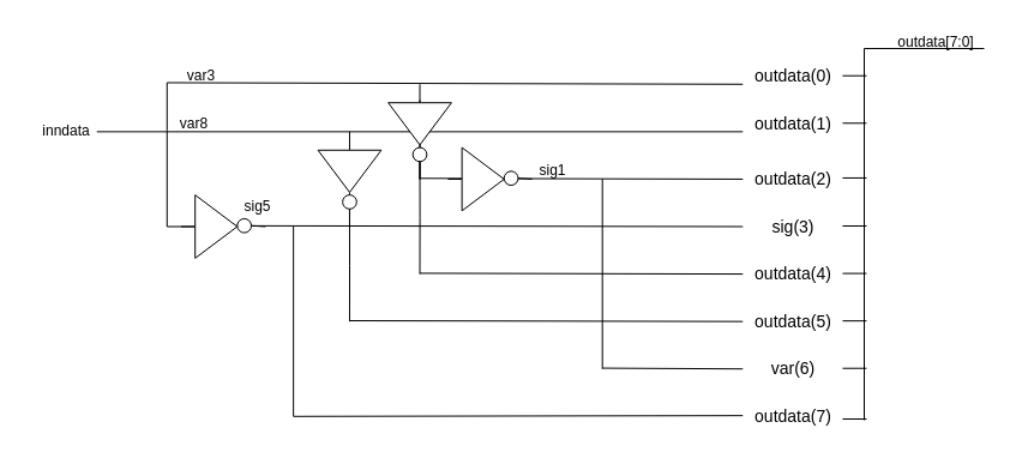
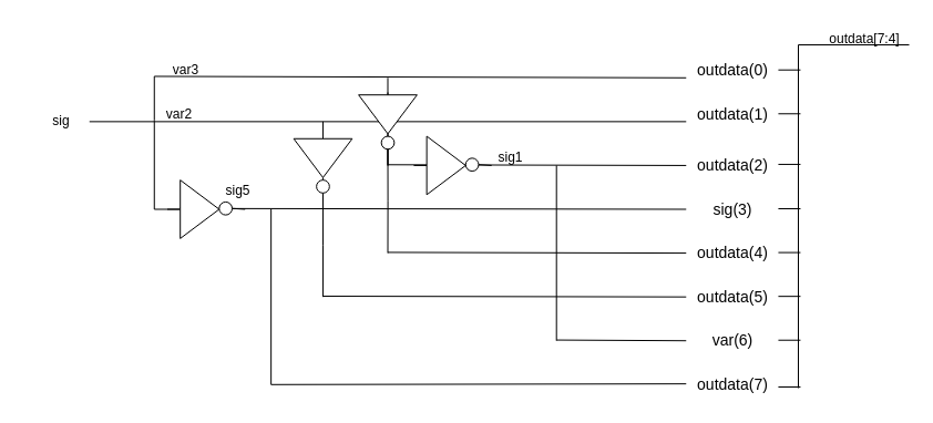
  <mxCell id="0" />
  <mxCell id="1" parent="0" />
- <mxCell id="2" value="inndata" style="text;html=1;strokeColor=none;fillColor=none;align=center;verticalAlign=middle;whiteSpace=wrap;rounded=0;" parent="1" vertex="1"><mxGeometry x="20" y="89.57" width="70.244" height="39.574" as="geometry" /></mxCell>
+ <mxCell id="2" value="sig" style="text;html=1;strokeColor=none;fillColor=none;align=center;verticalAlign=middle;whiteSpace=wrap;rounded=0;" parent="1" vertex="1"><mxGeometry x="20" y="89.57" width="70.244" height="39.574" as="geometry" /></mxCell>
  <mxCell id="3" value="" style="endArrow=none;html=1;rounded=0;" parent="1" edge="1"><mxGeometry width="50" height="50" relative="1" as="geometry"><mxPoint x="138.78" y="188.511" as="sourcePoint" /><mxPoint x="138.78" y="68.468" as="targetPoint" /><Array as="points"><mxPoint x="138.78" y="108.043" /></Array></mxGeometry></mxCell>
  <mxCell id="4" value="" style="endArrow=none;html=1;rounded=0;" parent="1" edge="1"><mxGeometry width="50" height="50" relative="1" as="geometry"><mxPoint x="138.78" y="68.468" as="sourcePoint" /><mxPoint x="618.78" y="69.787" as="targetPoint" /></mxGeometry></mxCell>
  <mxCell id="5" value="" style="endArrow=none;html=1;rounded=0;" parent="1" edge="1"><mxGeometry width="50" height="50" relative="1" as="geometry"><mxPoint x="138.78" y="188.511" as="sourcePoint" /><mxPoint x="162.195" y="188.511" as="targetPoint" /></mxGeometry></mxCell>
  <mxCell id="6" value="" style="endArrow=none;html=1;rounded=0;" parent="1" edge="1"><mxGeometry width="50" height="50" relative="1" as="geometry"><mxPoint x="162.195" y="187.191" as="sourcePoint" /><mxPoint x="197.317" y="187.851" as="targetPoint" /></mxGeometry></mxCell>
  <mxCell id="7" value="" style="endArrow=none;html=1;rounded=0;" parent="1" edge="1"><mxGeometry width="50" height="50" relative="1" as="geometry"><mxPoint x="197.317" y="187.851" as="sourcePoint" /><mxPoint x="618.78" y="188.511" as="targetPoint" /></mxGeometry></mxCell>
  <mxCell id="8" value="" style="endArrow=none;html=1;rounded=0;" parent="1" edge="1"><mxGeometry width="50" height="50" relative="1" as="geometry"><mxPoint x="80.244" y="109.362" as="sourcePoint" /><mxPoint x="138.78" y="109.362" as="targetPoint" /></mxGeometry></mxCell>
- <mxCell id="9" value="var8" style="text;html=1;strokeColor=none;fillColor=none;align=center;verticalAlign=middle;whiteSpace=wrap;rounded=0;" parent="1" vertex="1"><mxGeometry x="150.488" y="96.17" width="23.415" height="13.191" as="geometry" /></mxCell>
+ <mxCell id="9" value="var2" style="text;html=1;strokeColor=none;fillColor=none;align=center;verticalAlign=middle;whiteSpace=wrap;rounded=0;" parent="1" vertex="1"><mxGeometry x="150.488" y="96.17" width="23.415" height="13.191" as="geometry" /></mxCell>
  <mxCell id="10" value="&lt;font style=&quot;font-size: 14px;&quot;&gt;outdata(7)&lt;/font&gt;" style="text;html=1;strokeColor=none;fillColor=none;align=center;verticalAlign=middle;whiteSpace=wrap;rounded=0;" parent="1" vertex="1"><mxGeometry x="625.852" y="333.617" width="70.244" height="26.383" as="geometry" /></mxCell>
  <mxCell id="11" value="&lt;font style=&quot;font-size: 14px;&quot;&gt;var(6)&lt;/font&gt;" style="text;html=1;strokeColor=none;fillColor=none;align=center;verticalAlign=middle;whiteSpace=wrap;rounded=0;" parent="1" vertex="1"><mxGeometry x="625.852" y="294.043" width="70.244" height="26.383" as="geometry" /></mxCell>
  <mxCell id="12" value="&lt;font style=&quot;font-size: 14px;&quot;&gt;outdata(5)&lt;/font&gt;" style="text;html=1;strokeColor=none;fillColor=none;align=center;verticalAlign=middle;whiteSpace=wrap;rounded=0;" parent="1" vertex="1"><mxGeometry x="619.999" y="254.468" width="81.951" height="26.383" as="geometry" /></mxCell>
  <mxCell id="13" value="&lt;font style=&quot;font-size: 14px;&quot;&gt;outdata(4)&lt;/font&gt;" style="text;html=1;strokeColor=none;fillColor=none;align=center;verticalAlign=middle;whiteSpace=wrap;rounded=0;" parent="1" vertex="1"><mxGeometry x="625.852" y="214.894" width="70.244" height="26.383" as="geometry" /></mxCell>
  <mxCell id="14" value="&lt;font style=&quot;font-size: 14px;&quot;&gt;sig(3)&lt;/font&gt;" style="text;html=1;strokeColor=none;fillColor=none;align=center;verticalAlign=middle;whiteSpace=wrap;rounded=0;" parent="1" vertex="1"><mxGeometry x="625.852" y="175.319" width="70.244" height="26.383" as="geometry" /></mxCell>
  <mxCell id="15" value="&lt;font style=&quot;font-size: 14px;&quot;&gt;outdata(2)&lt;/font&gt;" style="text;html=1;strokeColor=none;fillColor=none;align=center;verticalAlign=middle;whiteSpace=wrap;rounded=0;" parent="1" vertex="1"><mxGeometry x="625.852" y="135.745" width="70.244" height="26.383" as="geometry" /></mxCell>
  <mxCell id="16" value="&lt;font style=&quot;font-size: 14px;&quot;&gt;outdata(1)&lt;/font&gt;" style="text;html=1;strokeColor=none;fillColor=none;align=center;verticalAlign=middle;whiteSpace=wrap;rounded=0;" parent="1" vertex="1"><mxGeometry x="619.999" y="89.574" width="81.951" height="26.383" as="geometry" /></mxCell>
  <mxCell id="17" value="&lt;font style=&quot;font-size: 14px;&quot;&gt;outdata(0)&lt;/font&gt;" style="text;html=1;strokeColor=none;fillColor=none;align=center;verticalAlign=middle;whiteSpace=wrap;rounded=0;" parent="1" vertex="1"><mxGeometry x="625.852" y="50" width="70.244" height="26.383" as="geometry" /></mxCell>
  <mxCell id="18" value="" style="endArrow=none;html=1;rounded=0;" edge="1" parent="1"><mxGeometry width="50" height="50" relative="1" as="geometry"><mxPoint x="138.78" y="109.362" as="sourcePoint" /><mxPoint x="618.78" y="109.362" as="targetPoint" /></mxGeometry></mxCell>
  <mxCell id="19" value="var3" style="text;html=1;strokeColor=none;fillColor=none;align=center;verticalAlign=middle;whiteSpace=wrap;rounded=0;" vertex="1" parent="1"><mxGeometry x="150.488" y="56.596" width="35.122" height="13.191" as="geometry" /></mxCell>
  <mxCell id="20" value="" style="group" vertex="1" connectable="0" parent="1"><mxGeometry x="150.488" y="162.128" width="81.951" height="52.766" as="geometry" /></mxCell>
  <mxCell id="21" value="" style="endArrow=none;html=1;rounded=0;" edge="1" parent="20" source="25"><mxGeometry width="50" height="50" relative="1" as="geometry"><mxPoint x="11.707" y="26.383" as="sourcePoint" /><mxPoint x="70.244" y="26.383" as="targetPoint" /></mxGeometry></mxCell>
  <mxCell id="22" value="" style="endArrow=none;html=1;rounded=0;" edge="1" parent="20" target="23"><mxGeometry width="50" height="50" relative="1" as="geometry"><mxPoint y="26.383" as="sourcePoint" /><mxPoint x="70.244" y="26.383" as="targetPoint" /></mxGeometry></mxCell>
  <mxCell id="23" value="" style="triangle;whiteSpace=wrap;html=1;" vertex="1" parent="20"><mxGeometry x="11.707" width="35.122" height="52.766" as="geometry" /></mxCell>
  <mxCell id="24" value="" style="endArrow=none;html=1;rounded=0;" edge="1" parent="20" source="23" target="25"><mxGeometry width="50" height="50" relative="1" as="geometry"><mxPoint x="58.537" y="26.383" as="sourcePoint" /><mxPoint x="70.244" y="26.383" as="targetPoint" /></mxGeometry></mxCell>
  <mxCell id="25" value="" style="ellipse;whiteSpace=wrap;html=1;aspect=fixed;" vertex="1" parent="20"><mxGeometry x="46.829" y="19.787" width="11.707" height="11.707" as="geometry" /></mxCell>
  <mxCell id="26" value="&lt;div&gt;sig5&lt;/div&gt;" style="text;html=1;strokeColor=none;fillColor=none;align=center;verticalAlign=middle;whiteSpace=wrap;rounded=0;" parent="20" vertex="1"><mxGeometry x="46.829" width="35.122" height="19.787" as="geometry" /></mxCell>
  <mxCell id="27" value="" style="endArrow=none;html=1;rounded=0;" edge="1" parent="1"><mxGeometry width="50" height="50" relative="1" as="geometry"><mxPoint x="349.512" y="148.936" as="sourcePoint" /><mxPoint x="349.512" y="82.979" as="targetPoint" /></mxGeometry></mxCell>
  <mxCell id="28" value="" style="group;rotation=90;" vertex="1" connectable="0" parent="1"><mxGeometry x="314.39" y="82.979" width="70.244" height="52.766" as="geometry" /></mxCell>
  <mxCell id="29" value="" style="endArrow=none;html=1;rounded=0;" edge="1" parent="28" source="34"><mxGeometry width="50" height="50" relative="1" as="geometry"><mxPoint x="35.122" as="sourcePoint" /><mxPoint x="35.122" y="65.957" as="targetPoint" /></mxGeometry></mxCell>
  <mxCell id="30" value="" style="endArrow=none;html=1;rounded=0;" edge="1" parent="28" target="31"><mxGeometry width="50" height="50" relative="1" as="geometry"><mxPoint x="35.122" y="-13.191" as="sourcePoint" /><mxPoint x="35.122" y="65.957" as="targetPoint" /></mxGeometry></mxCell>
  <mxCell id="31" value="" style="triangle;whiteSpace=wrap;html=1;rotation=90;" vertex="1" parent="28"><mxGeometry x="17.561" y="-6.596" width="35.122" height="52.766" as="geometry" /></mxCell>
  <mxCell id="32" value="" style="endArrow=none;html=1;rounded=0;" edge="1" parent="28" source="31" target="34"><mxGeometry width="50" height="50" relative="1" as="geometry"><mxPoint x="35.122" y="52.766" as="sourcePoint" /><mxPoint x="35.122" y="65.957" as="targetPoint" /></mxGeometry></mxCell>
  <mxCell id="33" style="edgeStyle=orthogonalEdgeStyle;rounded=0;orthogonalLoop=1;jettySize=auto;html=1;endArrow=none;endFill=0;" edge="1" parent="28" source="34"><mxGeometry relative="1" as="geometry"><mxPoint x="35.122" y="145.106" as="targetPoint" /></mxGeometry></mxCell>
  <mxCell id="34" value="" style="ellipse;whiteSpace=wrap;html=1;aspect=fixed;rotation=90;" vertex="1" parent="28"><mxGeometry x="29.268" y="39.574" width="11.707" height="11.707" as="geometry" /></mxCell>
  <mxCell id="35" value="" style="endArrow=none;html=1;rounded=0;" edge="1" parent="1"><mxGeometry width="50" height="50" relative="1" as="geometry"><mxPoint x="244.146" y="346.809" as="sourcePoint" /><mxPoint x="618.78" y="346.149" as="targetPoint" /></mxGeometry></mxCell>
  <mxCell id="36" value="" style="endArrow=none;html=1;rounded=0;" edge="1" parent="1"><mxGeometry width="50" height="50" relative="1" as="geometry"><mxPoint x="349.512" y="148.277" as="sourcePoint" /><mxPoint x="618.78" y="148.936" as="targetPoint" /></mxGeometry></mxCell>
  <mxCell id="37" value="sig1" style="text;html=1;strokeColor=none;fillColor=none;align=center;verticalAlign=middle;whiteSpace=wrap;rounded=0;" vertex="1" parent="1"><mxGeometry x="443.171" y="135.745" width="35.122" height="13.191" as="geometry" /></mxCell>
  <mxCell id="38" value="" style="group" vertex="1" connectable="0" parent="1"><mxGeometry x="372.927" y="122.553" width="70.244" height="52.766" as="geometry" /></mxCell>
  <mxCell id="39" value="" style="endArrow=none;html=1;rounded=0;" edge="1" parent="38" source="43"><mxGeometry width="50" height="50" relative="1" as="geometry"><mxPoint x="11.707" y="26.383" as="sourcePoint" /><mxPoint x="70.244" y="26.383" as="targetPoint" /></mxGeometry></mxCell>
  <mxCell id="40" value="" style="endArrow=none;html=1;rounded=0;" edge="1" parent="38" target="41"><mxGeometry width="50" height="50" relative="1" as="geometry"><mxPoint y="26.383" as="sourcePoint" /><mxPoint x="70.244" y="26.383" as="targetPoint" /></mxGeometry></mxCell>
  <mxCell id="41" value="" style="triangle;whiteSpace=wrap;html=1;" vertex="1" parent="38"><mxGeometry x="11.707" width="35.122" height="52.766" as="geometry" /></mxCell>
  <mxCell id="42" value="" style="endArrow=none;html=1;rounded=0;" edge="1" parent="38" source="41" target="43"><mxGeometry width="50" height="50" relative="1" as="geometry"><mxPoint x="58.537" y="26.383" as="sourcePoint" /><mxPoint x="70.244" y="26.383" as="targetPoint" /></mxGeometry></mxCell>
  <mxCell id="43" value="" style="ellipse;whiteSpace=wrap;html=1;aspect=fixed;" vertex="1" parent="38"><mxGeometry x="46.829" y="19.787" width="11.707" height="11.707" as="geometry" /></mxCell>
  <mxCell id="44" value="" style="endArrow=none;html=1;rounded=0;" edge="1" parent="1"><mxGeometry width="50" height="50" relative="1" as="geometry"><mxPoint x="244.146" y="346.809" as="sourcePoint" /><mxPoint x="244.146" y="188.511" as="targetPoint" /></mxGeometry></mxCell>
  <mxCell id="45" value="" style="group;rotation=90;" vertex="1" connectable="0" parent="1"><mxGeometry x="255.854" y="122.553" width="70.244" height="52.766" as="geometry" /></mxCell>
  <mxCell id="46" value="" style="endArrow=none;html=1;rounded=0;" edge="1" parent="45" source="51"><mxGeometry width="50" height="50" relative="1" as="geometry"><mxPoint x="35.122" as="sourcePoint" /><mxPoint x="35.122" y="65.957" as="targetPoint" /></mxGeometry></mxCell>
  <mxCell id="47" value="" style="endArrow=none;html=1;rounded=0;" edge="1" parent="45" target="48"><mxGeometry width="50" height="50" relative="1" as="geometry"><mxPoint x="35.122" y="-13.191" as="sourcePoint" /><mxPoint x="35.122" y="65.957" as="targetPoint" /></mxGeometry></mxCell>
  <mxCell id="48" value="" style="triangle;whiteSpace=wrap;html=1;rotation=90;" vertex="1" parent="45"><mxGeometry x="17.561" y="-6.596" width="35.122" height="52.766" as="geometry" /></mxCell>
  <mxCell id="49" value="" style="endArrow=none;html=1;rounded=0;" edge="1" parent="45" source="48" target="51"><mxGeometry width="50" height="50" relative="1" as="geometry"><mxPoint x="35.122" y="52.766" as="sourcePoint" /><mxPoint x="35.122" y="65.957" as="targetPoint" /></mxGeometry></mxCell>
  <mxCell id="50" style="edgeStyle=orthogonalEdgeStyle;rounded=0;orthogonalLoop=1;jettySize=auto;html=1;endArrow=none;endFill=0;" edge="1" parent="45" source="51"><mxGeometry relative="1" as="geometry"><mxPoint x="35.122" y="145.106" as="targetPoint" /></mxGeometry></mxCell>
  <mxCell id="51" value="" style="ellipse;whiteSpace=wrap;html=1;aspect=fixed;rotation=90;" vertex="1" parent="45"><mxGeometry x="29.268" y="39.574" width="11.707" height="11.707" as="geometry" /></mxCell>
  <mxCell id="52" value="" style="endArrow=none;html=1;rounded=0;" edge="1" parent="1"><mxGeometry width="50" height="50" relative="1" as="geometry"><mxPoint x="349.512" y="227.426" as="sourcePoint" /><mxPoint x="618.78" y="228.085" as="targetPoint" /></mxGeometry></mxCell>
  <mxCell id="53" value="" style="endArrow=none;html=1;rounded=0;" edge="1" parent="1"><mxGeometry width="50" height="50" relative="1" as="geometry"><mxPoint x="290.976" y="267" as="sourcePoint" /><mxPoint x="618.78" y="267.66" as="targetPoint" /></mxGeometry></mxCell>
  <mxCell id="54" value="" style="endArrow=none;html=1;rounded=0;" edge="1" parent="1"><mxGeometry width="50" height="50" relative="1" as="geometry"><mxPoint x="501.707" y="307.234" as="sourcePoint" /><mxPoint x="501.707" y="148.936" as="targetPoint" /></mxGeometry></mxCell>
  <mxCell id="55" value="" style="endArrow=none;html=1;rounded=0;" edge="1" parent="1"><mxGeometry width="50" height="50" relative="1" as="geometry"><mxPoint x="501.707" y="306.574" as="sourcePoint" /><mxPoint x="618.78" y="307.234" as="targetPoint" /></mxGeometry></mxCell>
  <mxCell id="56" value="" style="endArrow=none;html=1;rounded=0;" edge="1" parent="1"><mxGeometry width="50" height="50" relative="1" as="geometry"><mxPoint x="720" y="350" as="sourcePoint" /><mxPoint x="720" y="40" as="targetPoint" /></mxGeometry></mxCell>
  <mxCell id="57" value="" style="endArrow=none;html=1;rounded=0;" edge="1" parent="1"><mxGeometry width="50" height="50" relative="1" as="geometry"><mxPoint x="701.95" y="62.69" as="sourcePoint" /><mxPoint x="721.95" y="62.69" as="targetPoint" /></mxGeometry></mxCell>
  <mxCell id="58" value="" style="endArrow=none;html=1;rounded=0;" edge="1" parent="1"><mxGeometry width="50" height="50" relative="1" as="geometry"><mxPoint x="701.95" y="349" as="sourcePoint" /><mxPoint x="721.95" y="349" as="targetPoint" /></mxGeometry></mxCell>
  <mxCell id="59" value="" style="endArrow=none;html=1;rounded=0;" edge="1" parent="1"><mxGeometry width="50" height="50" relative="1" as="geometry"><mxPoint x="701.95" y="102.27" as="sourcePoint" /><mxPoint x="721.95" y="102.27" as="targetPoint" /></mxGeometry></mxCell>
  <mxCell id="60" value="" style="endArrow=none;html=1;rounded=0;" edge="1" parent="1"><mxGeometry width="50" height="50" relative="1" as="geometry"><mxPoint x="701.95" y="306.73" as="sourcePoint" /><mxPoint x="721.95" y="306.73" as="targetPoint" /></mxGeometry></mxCell>
  <mxCell id="61" value="" style="endArrow=none;html=1;rounded=0;" edge="1" parent="1"><mxGeometry width="50" height="50" relative="1" as="geometry"><mxPoint x="701.95" y="267.16" as="sourcePoint" /><mxPoint x="721.95" y="267.16" as="targetPoint" /></mxGeometry></mxCell>
  <mxCell id="62" value="" style="endArrow=none;html=1;rounded=0;" edge="1" parent="1"><mxGeometry width="50" height="50" relative="1" as="geometry"><mxPoint x="701.95" y="227.59" as="sourcePoint" /><mxPoint x="721.95" y="227.59" as="targetPoint" /></mxGeometry></mxCell>
  <mxCell id="63" value="" style="endArrow=none;html=1;rounded=0;" edge="1" parent="1"><mxGeometry width="50" height="50" relative="1" as="geometry"><mxPoint x="701.95" y="188.01" as="sourcePoint" /><mxPoint x="721.95" y="188.01" as="targetPoint" /></mxGeometry></mxCell>
  <mxCell id="64" value="" style="endArrow=none;html=1;rounded=0;" edge="1" parent="1"><mxGeometry width="50" height="50" relative="1" as="geometry"><mxPoint x="701.95" y="147.94" as="sourcePoint" /><mxPoint x="721.95" y="147.94" as="targetPoint" /></mxGeometry></mxCell>
- <mxCell id="65" value="outdata[7:0]" style="text;html=1;strokeColor=none;fillColor=none;align=center;verticalAlign=middle;whiteSpace=wrap;rounded=0;" vertex="1" parent="1"><mxGeometry x="750" y="20" width="60" height="30" as="geometry" /></mxCell>
+ <mxCell id="65" value="outdata[7:4]" style="text;html=1;strokeColor=none;fillColor=none;align=center;verticalAlign=middle;whiteSpace=wrap;rounded=0;" vertex="1" parent="1"><mxGeometry x="750" y="20" width="60" height="30" as="geometry" /></mxCell>
  <mxCell id="66" value="" style="endArrow=none;html=1;rounded=0;" edge="1" parent="1"><mxGeometry width="50" height="50" relative="1" as="geometry"><mxPoint x="720" y="40" as="sourcePoint" /><mxPoint x="820" y="40" as="targetPoint" /></mxGeometry></mxCell>
